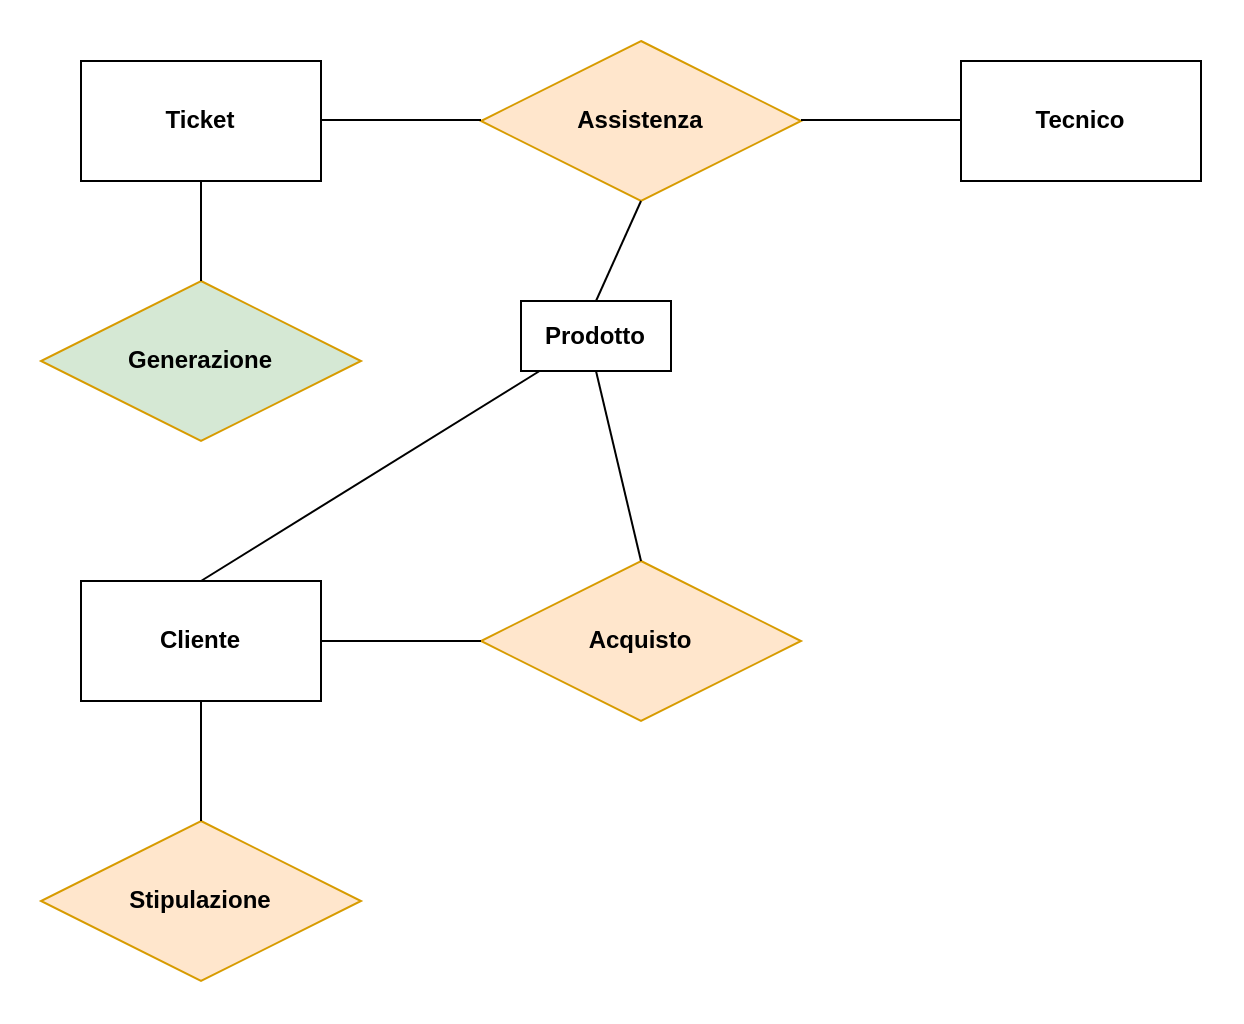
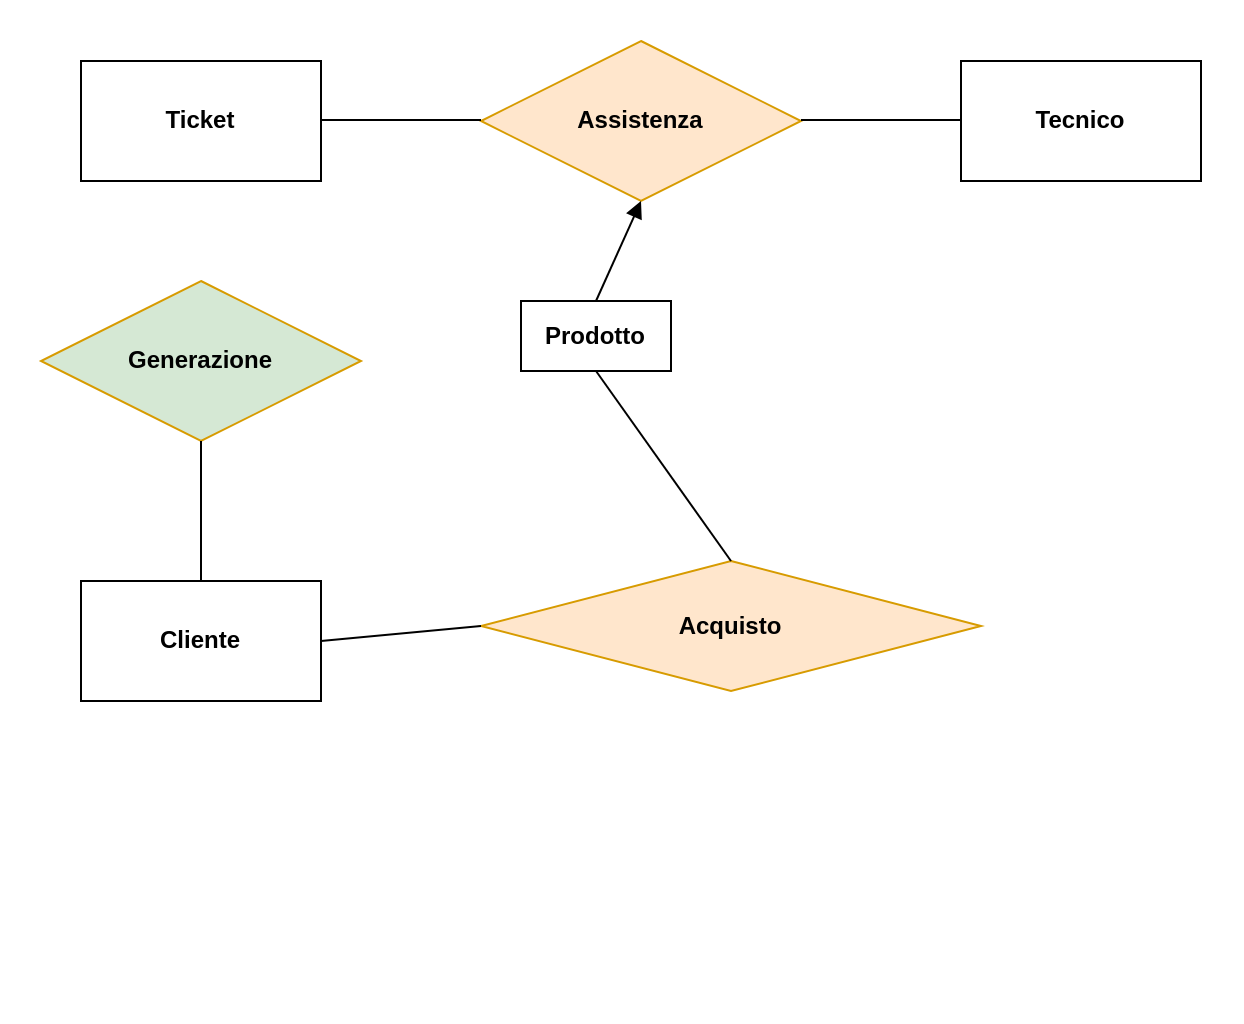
  <mxCell id="0" />
  <mxCell id="1" parent="0" />
  <mxCell id="2" value="&lt;b&gt;Cliente&lt;/b&gt;" style="rounded=0;whiteSpace=wrap;html=1;" parent="1" vertex="1"><mxGeometry x="40" y="290" width="120" height="60" as="geometry" /></mxCell>
  <mxCell id="3" value="&lt;b&gt;Ticket&lt;/b&gt;" style="rounded=0;whiteSpace=wrap;html=1;" parent="1" vertex="1"><mxGeometry x="40" y="30" width="120" height="60" as="geometry" /></mxCell>
  <mxCell id="4" value="&lt;b&gt;Tecnico&lt;/b&gt;" style="rounded=0;whiteSpace=wrap;html=1;" parent="1" vertex="1"><mxGeometry x="480" y="30" width="120" height="60" as="geometry" /></mxCell>
- <mxCell id="5" value="&lt;b&gt;Stipulazione&lt;/b&gt;" style="rhombus;whiteSpace=wrap;html=1;fillColor=#ffe6cc;strokeColor=#d79b00;" parent="1" vertex="1"><mxGeometry x="20" y="410" width="160" height="80" as="geometry" /></mxCell>
  <mxCell id="6" value="&lt;b&gt;Generazione&lt;/b&gt;" style="rhombus;whiteSpace=wrap;html=1;fillColor=#d5e8d4;strokeColor=#d79b00;" parent="1" vertex="1"><mxGeometry x="20" y="140" width="160" height="80" as="geometry" /></mxCell>
- <mxCell id="7" value="" style="endArrow=none;html=1;rounded=0;exitX=0.5;exitY=0;exitDx=0;exitDy=0;" parent="1" source="2" target="11" edge="1"><mxGeometry width="50" height="50" relative="1" as="geometry"><mxPoint x="99.5" y="280" as="sourcePoint" /><mxPoint x="99.5" y="230" as="targetPoint" /></mxGeometry></mxCell>
+ <mxCell id="7" value="" style="endArrow=none;html=1;rounded=0;exitX=0.5;exitY=0;exitDx=0;exitDy=0;entryX=0.5;entryY=1;entryDx=0;entryDy=0;" parent="1" source="2" target="6" edge="1"><mxGeometry width="50" height="50" relative="1" as="geometry"><mxPoint x="99.5" y="280" as="sourcePoint" /><mxPoint x="99.5" y="230" as="targetPoint" /></mxGeometry></mxCell>
  <mxCell id="8" value="&lt;b&gt;Assistenza&lt;/b&gt;" style="rhombus;whiteSpace=wrap;html=1;fillColor=#ffe6cc;strokeColor=#d79b00;" parent="1" vertex="1"><mxGeometry x="240" y="20" width="160" height="80" as="geometry" /></mxCell>
  <mxCell id="9" value="" style="endArrow=none;html=1;rounded=0;" parent="1" edge="1"><mxGeometry width="50" height="50" relative="1" as="geometry"><mxPoint x="160" y="59.5" as="sourcePoint" /><mxPoint x="240" y="59.5" as="targetPoint" /></mxGeometry></mxCell>
  <mxCell id="10" value="" style="endArrow=none;html=1;rounded=0;" parent="1" edge="1"><mxGeometry width="50" height="50" relative="1" as="geometry"><mxPoint x="400" y="59.5" as="sourcePoint" /><mxPoint x="480" y="59.5" as="targetPoint" /></mxGeometry></mxCell>
  <mxCell id="11" value="&lt;b&gt;Prodotto&lt;/b&gt;" style="rounded=0;whiteSpace=wrap;html=1;" parent="1" vertex="1"><mxGeometry x="260" y="150" width="75" height="35" as="geometry" /></mxCell>
- <mxCell id="12" value="" style="endArrow=none;html=1;rounded=0;entryX=0.5;entryY=1;entryDx=0;entryDy=0;exitX=0.5;exitY=0;exitDx=0;exitDy=0;" parent="1" source="6" target="3" edge="1"><mxGeometry width="50" height="50" relative="1" as="geometry"><mxPoint x="310" y="190" as="sourcePoint" /><mxPoint x="360" y="140" as="targetPoint" /></mxGeometry></mxCell>
- <mxCell id="13" value="&lt;b&gt;Acquisto&lt;/b&gt;" style="rhombus;whiteSpace=wrap;html=1;fillColor=#ffe6cc;strokeColor=#d79b00;" parent="1" vertex="1"><mxGeometry x="240" y="280" width="160" height="80" as="geometry" /></mxCell>
- <mxCell id="14" value="" style="endArrow=none;html=1;rounded=0;exitX=0.5;exitY=1;exitDx=0;exitDy=0;entryX=0.5;entryY=0;entryDx=0;entryDy=0;" parent="1" source="2" target="5" edge="1"><mxGeometry width="50" height="50" relative="1" as="geometry"><mxPoint x="310" y="330" as="sourcePoint" /><mxPoint x="360" y="280" as="targetPoint" /></mxGeometry></mxCell>
+ <mxCell id="13" value="&lt;b&gt;Acquisto&lt;/b&gt;" style="rhombus;whiteSpace=wrap;html=1;fillColor=#ffe6cc;strokeColor=#d79b00;" parent="1" vertex="1"><mxGeometry x="240" y="280" width="250" height="65" as="geometry" /></mxCell>
  <mxCell id="15" value="" style="endArrow=none;html=1;rounded=0;entryX=0.5;entryY=1;entryDx=0;entryDy=0;exitX=0.5;exitY=0;exitDx=0;exitDy=0;" parent="1" source="13" target="11" edge="1"><mxGeometry width="50" height="50" relative="1" as="geometry"><mxPoint x="310" y="300" as="sourcePoint" /><mxPoint x="360" y="250" as="targetPoint" /></mxGeometry></mxCell>
  <mxCell id="16" value="" style="endArrow=none;html=1;rounded=0;entryX=1;entryY=0.5;entryDx=0;entryDy=0;exitX=0;exitY=0.5;exitDx=0;exitDy=0;" parent="1" source="13" target="2" edge="1"><mxGeometry width="50" height="50" relative="1" as="geometry"><mxPoint x="320" y="310" as="sourcePoint" /><mxPoint x="370" y="260" as="targetPoint" /></mxGeometry></mxCell>
- <mxCell id="17" value="" style="endArrow=none;html=1;rounded=0;entryX=0.5;entryY=1;entryDx=0;entryDy=0;exitX=0.5;exitY=0;exitDx=0;exitDy=0;" parent="1" source="11" target="8" edge="1"><mxGeometry width="50" height="50" relative="1" as="geometry"><mxPoint x="470" y="250" as="sourcePoint" /><mxPoint x="470" y="180" as="targetPoint" /></mxGeometry></mxCell>
+ <mxCell id="17" value="" style="endArrow=block;html=1;rounded=0;entryX=0.5;entryY=1;entryDx=0;entryDy=0;exitX=0.5;exitY=0;exitDx=0;exitDy=0;" parent="1" source="11" target="8" edge="1"><mxGeometry width="50" height="50" relative="1" as="geometry"><mxPoint x="470" y="250" as="sourcePoint" /><mxPoint x="470" y="180" as="targetPoint" /></mxGeometry></mxCell>
